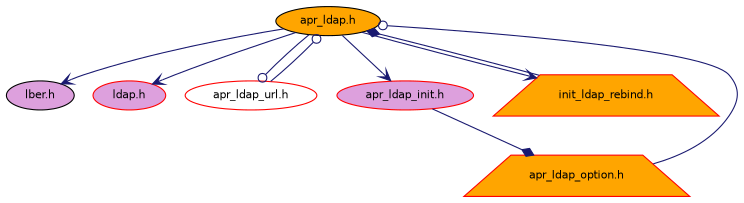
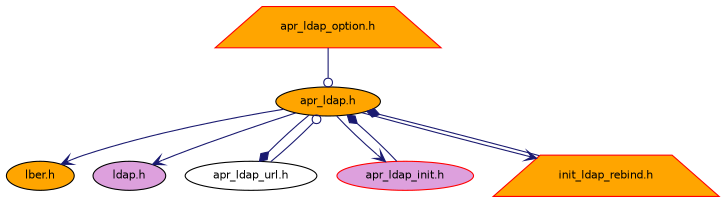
  digraph {
    node [color=black fillcolor=orange fontname=Helvetica fontsize=10 shape=ellipse style=filled]
    edge [arrowhead=vee color=midnightblue fontname=Helvetica fontsize=10 labelfontname=Helvetica labelfontsize=10 style=solid]
    n1 [fontcolor=black height=0.2 label="apr_ldap.h" width=0.4]
-   n2 [fillcolor=plum height=0.2 label="lber.h" width=0.4]
-   n3 [color=red fillcolor=plum height=0.2 label="ldap.h" width=0.4]
-   n4 [color=red fillcolor=white height=0.2 label="apr_ldap_url.h" width=0.4]
+   n2 [height=0.2 label="lber.h" width=0.4]
+   n3 [fillcolor=plum height=0.2 label="ldap.h" width=0.4]
+   n4 [fillcolor=white height=0.2 label="apr_ldap_url.h" width=0.4]
    n5 [color=red fillcolor=plum height=0.2 label="apr_ldap_init.h" width=0.4]
    n6 [color=red height=0.2 label="init_ldap_rebind.h" shape=trapezium width=0.4]
    n7 [color=red height=0.2 label="apr_ldap_option.h" shape=trapezium width=0.4]
    n1 -> n2
    n1 -> n3
-   n1 -> n4 [arrowhead=odot]
+   n1 -> n4 [arrowhead=diamond]
    n1 -> n5
    n1 -> n6
    n4 -> n1 [arrowhead=odot]
-   n5 -> n7 [arrowhead=diamond]
+   n5 -> n1 [arrowhead=diamond]
    n6 -> n1 [arrowhead=diamond]
    n7 -> n1 [arrowhead=odot]
  }
